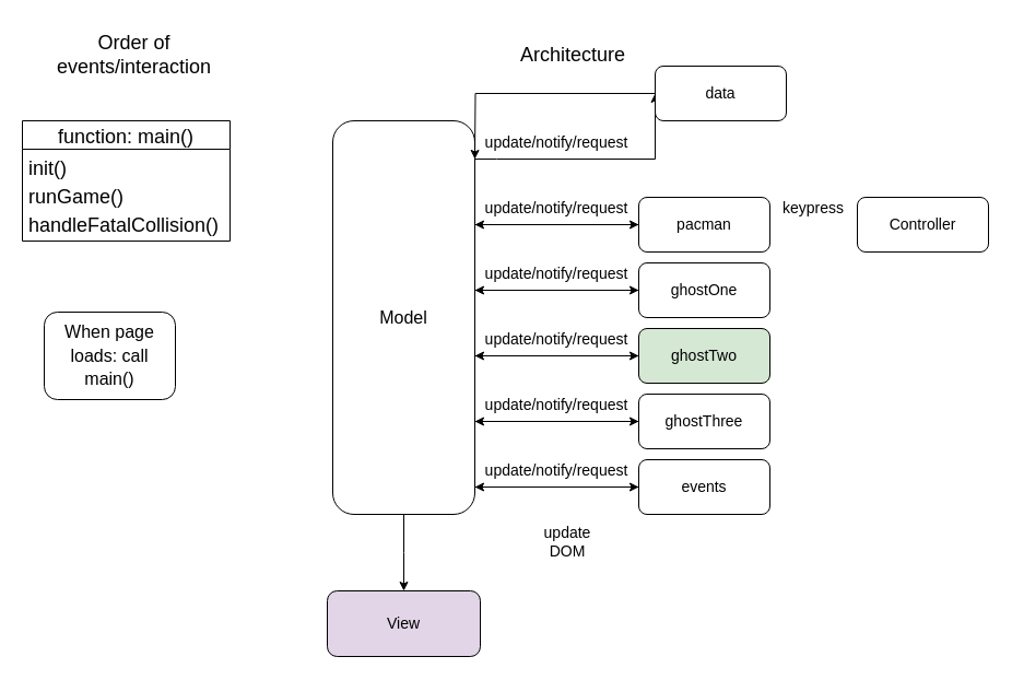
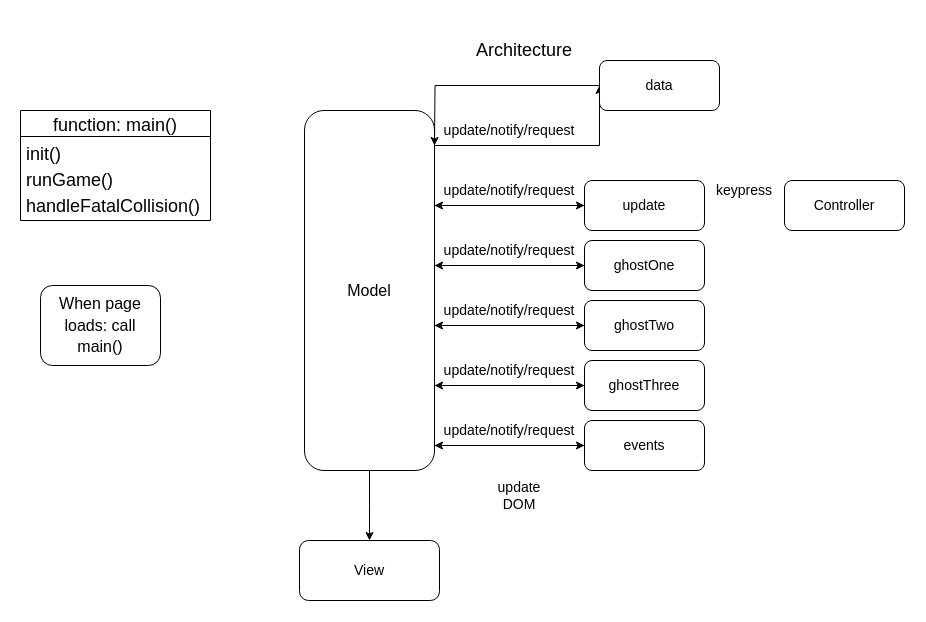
  <mxCell id="0" />
  <mxCell id="1" parent="0" />
  <mxCell id="2" style="edgeStyle=orthogonalEdgeStyle;rounded=0;orthogonalLoop=1;jettySize=auto;html=1;fontSize=14;" edge="1" parent="1" source="8"><mxGeometry relative="1" as="geometry"><mxPoint x="369" y="540" as="targetPoint" /></mxGeometry></mxCell>
  <mxCell id="3" style="edgeStyle=orthogonalEdgeStyle;rounded=0;orthogonalLoop=1;jettySize=auto;html=1;entryX=0;entryY=0.5;entryDx=0;entryDy=0;fontSize=14;" edge="1" parent="1" target="11"><mxGeometry relative="1" as="geometry"><mxPoint x="434" y="205" as="sourcePoint" /><Array as="points"><mxPoint x="454" y="205" /><mxPoint x="454" y="205" /></Array></mxGeometry></mxCell>
  <mxCell id="4" style="edgeStyle=orthogonalEdgeStyle;rounded=0;orthogonalLoop=1;jettySize=auto;html=1;entryX=0;entryY=0.5;entryDx=0;entryDy=0;fontSize=14;" edge="1" parent="1" target="14"><mxGeometry relative="1" as="geometry"><mxPoint x="434" y="265" as="sourcePoint" /><Array as="points"><mxPoint x="454" y="265" /><mxPoint x="454" y="265" /></Array></mxGeometry></mxCell>
  <mxCell id="5" style="edgeStyle=orthogonalEdgeStyle;rounded=0;orthogonalLoop=1;jettySize=auto;html=1;entryX=0;entryY=0.5;entryDx=0;entryDy=0;fontSize=14;" edge="1" parent="1" target="16"><mxGeometry relative="1" as="geometry"><mxPoint x="434" y="325" as="sourcePoint" /><Array as="points"><mxPoint x="474" y="325" /><mxPoint x="474" y="325" /></Array></mxGeometry></mxCell>
  <mxCell id="6" style="edgeStyle=orthogonalEdgeStyle;rounded=0;orthogonalLoop=1;jettySize=auto;html=1;entryX=0;entryY=0.5;entryDx=0;entryDy=0;fontSize=14;" edge="1" parent="1" target="18"><mxGeometry relative="1" as="geometry"><mxPoint x="434" y="385" as="sourcePoint" /><Array as="points"><mxPoint x="454" y="385" /><mxPoint x="454" y="385" /></Array></mxGeometry></mxCell>
  <mxCell id="7" style="edgeStyle=orthogonalEdgeStyle;rounded=0;orthogonalLoop=1;jettySize=auto;html=1;entryX=0;entryY=0.5;entryDx=0;entryDy=0;fontSize=14;" edge="1" parent="1" target="20"><mxGeometry relative="1" as="geometry"><mxPoint x="434" y="445" as="sourcePoint" /><Array as="points"><mxPoint x="454" y="445" /><mxPoint x="454" y="445" /></Array></mxGeometry></mxCell>
  <mxCell id="8" value="&lt;font&gt;&lt;font size=&quot;3&quot;&gt;Model&lt;/font&gt;&lt;br&gt;&lt;/font&gt;" style="rounded=1;whiteSpace=wrap;html=1;" vertex="1" parent="1"><mxGeometry x="304" y="110" width="130" height="360" as="geometry" /></mxCell>
- <mxCell id="9" value="View" style="rounded=1;whiteSpace=wrap;html=1;fontSize=14;fillColor=#e1d5e7;" vertex="1" parent="1"><mxGeometry x="299" y="540" width="140" height="60" as="geometry" /></mxCell>
+ <mxCell id="9" value="View" style="rounded=1;whiteSpace=wrap;html=1;fontSize=14;" vertex="1" parent="1"><mxGeometry x="299" y="540" width="140" height="60" as="geometry" /></mxCell>
  <mxCell id="10" style="edgeStyle=orthogonalEdgeStyle;rounded=0;orthogonalLoop=1;jettySize=auto;html=1;fontSize=14;" edge="1" parent="1" source="11"><mxGeometry relative="1" as="geometry"><mxPoint x="434" y="205" as="targetPoint" /></mxGeometry></mxCell>
- <mxCell id="11" value="pacman" style="rounded=1;whiteSpace=wrap;html=1;fontSize=14;" vertex="1" parent="1"><mxGeometry x="584" y="180" width="120" height="50" as="geometry" /></mxCell>
+ <mxCell id="11" value="update" style="rounded=1;whiteSpace=wrap;html=1;fontSize=14;" vertex="1" parent="1"><mxGeometry x="584" y="180" width="120" height="50" as="geometry" /></mxCell>
  <mxCell id="12" value="Controller" style="rounded=1;whiteSpace=wrap;html=1;fontSize=14;" vertex="1" parent="1"><mxGeometry x="784" y="180" width="120" height="50" as="geometry" /></mxCell>
  <mxCell id="13" style="edgeStyle=orthogonalEdgeStyle;rounded=0;orthogonalLoop=1;jettySize=auto;html=1;fontSize=14;" edge="1" parent="1" source="14"><mxGeometry relative="1" as="geometry"><mxPoint x="434" y="265" as="targetPoint" /></mxGeometry></mxCell>
  <mxCell id="14" value="ghostOne" style="rounded=1;whiteSpace=wrap;html=1;fontSize=14;" vertex="1" parent="1"><mxGeometry x="584" y="240" width="120" height="50" as="geometry" /></mxCell>
  <mxCell id="15" style="edgeStyle=orthogonalEdgeStyle;rounded=0;orthogonalLoop=1;jettySize=auto;html=1;fontSize=14;" edge="1" parent="1" source="16"><mxGeometry relative="1" as="geometry"><mxPoint x="434" y="325" as="targetPoint" /></mxGeometry></mxCell>
- <mxCell id="16" value="ghostTwo" style="rounded=1;whiteSpace=wrap;html=1;fontSize=14;fillColor=#d5e8d4;" vertex="1" parent="1"><mxGeometry x="584" y="300" width="120" height="50" as="geometry" /></mxCell>
+ <mxCell id="16" value="ghostTwo" style="rounded=1;whiteSpace=wrap;html=1;fontSize=14;" vertex="1" parent="1"><mxGeometry x="584" y="300" width="120" height="50" as="geometry" /></mxCell>
  <mxCell id="17" style="edgeStyle=orthogonalEdgeStyle;rounded=0;orthogonalLoop=1;jettySize=auto;html=1;fontSize=14;" edge="1" parent="1" source="18"><mxGeometry relative="1" as="geometry"><mxPoint x="434" y="385" as="targetPoint" /></mxGeometry></mxCell>
  <mxCell id="18" value="ghostThree" style="rounded=1;whiteSpace=wrap;html=1;fontSize=14;" vertex="1" parent="1"><mxGeometry x="584" y="360" width="120" height="50" as="geometry" /></mxCell>
  <mxCell id="19" style="edgeStyle=orthogonalEdgeStyle;rounded=0;orthogonalLoop=1;jettySize=auto;html=1;fontSize=14;" edge="1" parent="1" source="20"><mxGeometry relative="1" as="geometry"><mxPoint x="434" y="445" as="targetPoint" /></mxGeometry></mxCell>
  <mxCell id="20" value="events" style="rounded=1;whiteSpace=wrap;html=1;fontSize=14;" vertex="1" parent="1"><mxGeometry x="584" y="420" width="120" height="50" as="geometry" /></mxCell>
  <mxCell id="21" value="keypress" style="text;html=1;strokeColor=none;fillColor=none;align=center;verticalAlign=middle;whiteSpace=wrap;rounded=0;fontSize=14;" vertex="1" parent="1"><mxGeometry x="704" y="170" width="80" height="40" as="geometry" /></mxCell>
  <mxCell id="22" value="update DOM" style="text;html=1;strokeColor=none;fillColor=none;align=center;verticalAlign=middle;whiteSpace=wrap;rounded=0;fontSize=14;" vertex="1" parent="1"><mxGeometry x="479" y="470" width="80" height="50" as="geometry" /></mxCell>
  <mxCell id="23" value="update/notify/request" style="text;html=1;strokeColor=none;fillColor=none;align=center;verticalAlign=middle;whiteSpace=wrap;rounded=0;fontSize=14;" vertex="1" parent="1"><mxGeometry x="439" y="170" width="140" height="40" as="geometry" /></mxCell>
  <mxCell id="24" value="update/notify/request" style="text;html=1;strokeColor=none;fillColor=none;align=center;verticalAlign=middle;whiteSpace=wrap;rounded=0;fontSize=14;" vertex="1" parent="1"><mxGeometry x="439" y="230" width="140" height="40" as="geometry" /></mxCell>
  <mxCell id="25" value="update/notify/request" style="text;html=1;strokeColor=none;fillColor=none;align=center;verticalAlign=middle;whiteSpace=wrap;rounded=0;fontSize=14;" vertex="1" parent="1"><mxGeometry x="439" y="290" width="140" height="40" as="geometry" /></mxCell>
  <mxCell id="26" value="update/notify/request" style="text;html=1;strokeColor=none;fillColor=none;align=center;verticalAlign=middle;whiteSpace=wrap;rounded=0;fontSize=14;" vertex="1" parent="1"><mxGeometry x="439" y="350" width="140" height="40" as="geometry" /></mxCell>
  <mxCell id="27" value="update/notify/request" style="text;html=1;strokeColor=none;fillColor=none;align=center;verticalAlign=middle;whiteSpace=wrap;rounded=0;fontSize=14;" vertex="1" parent="1"><mxGeometry x="439" y="410" width="140" height="40" as="geometry" /></mxCell>
  <mxCell id="28" style="edgeStyle=orthogonalEdgeStyle;rounded=0;orthogonalLoop=1;jettySize=auto;html=1;entryX=0;entryY=0.5;entryDx=0;entryDy=0;fontSize=14;" edge="1" target="30" parent="1"><mxGeometry relative="1" as="geometry"><mxPoint x="434" y="145" as="sourcePoint" /><Array as="points"><mxPoint x="454" y="145" /><mxPoint x="454" y="145" /></Array></mxGeometry></mxCell>
  <mxCell id="29" style="edgeStyle=orthogonalEdgeStyle;rounded=0;orthogonalLoop=1;jettySize=auto;html=1;fontSize=14;" edge="1" source="30" parent="1"><mxGeometry relative="1" as="geometry"><mxPoint x="434" y="145" as="targetPoint" /></mxGeometry></mxCell>
  <mxCell id="30" value="data" style="rounded=1;whiteSpace=wrap;html=1;fontSize=14;" vertex="1" parent="1"><mxGeometry x="599" y="60" width="120" height="50" as="geometry" /></mxCell>
  <mxCell id="31" value="update/notify/request" style="text;html=1;strokeColor=none;fillColor=none;align=center;verticalAlign=middle;whiteSpace=wrap;rounded=0;fontSize=14;" vertex="1" parent="1"><mxGeometry x="439" y="110" width="140" height="40" as="geometry" /></mxCell>
  <mxCell id="32" value="&lt;font style=&quot;font-size: 18px&quot;&gt;Architecture&lt;/font&gt;" style="text;html=1;strokeColor=none;fillColor=none;align=center;verticalAlign=middle;whiteSpace=wrap;rounded=0;fontSize=14;" vertex="1" parent="1"><mxGeometry x="469" y="35" width="110" height="30" as="geometry" /></mxCell>
- <mxCell id="33" value="&lt;font style=&quot;font-size: 18px&quot;&gt;Order of events/interaction&lt;/font&gt;" style="text;html=1;strokeColor=none;fillColor=none;align=center;verticalAlign=middle;whiteSpace=wrap;rounded=0;fontSize=14;" vertex="1" parent="1"><mxGeometry x="35" y="20" width="175" height="60" as="geometry" /></mxCell>
  <mxCell id="34" value="function: main()" style="swimlane;fontStyle=0;childLayout=stackLayout;horizontal=1;startSize=26;fillColor=none;horizontalStack=0;resizeParent=1;resizeParentMax=0;resizeLast=0;collapsible=1;marginBottom=0;fontSize=18;" vertex="1" parent="1"><mxGeometry x="20" y="110" width="190" height="110" as="geometry" /></mxCell>
  <mxCell id="35" value="init()" style="text;strokeColor=none;fillColor=none;align=left;verticalAlign=top;spacingLeft=4;spacingRight=4;overflow=hidden;rotatable=0;points=[[0,0.5],[1,0.5]];portConstraint=eastwest;fontSize=18;" vertex="1" parent="34"><mxGeometry y="26" width="190" height="26" as="geometry" /></mxCell>
  <mxCell id="36" value="runGame()" style="text;strokeColor=none;fillColor=none;align=left;verticalAlign=top;spacingLeft=4;spacingRight=4;overflow=hidden;rotatable=0;points=[[0,0.5],[1,0.5]];portConstraint=eastwest;fontSize=18;" vertex="1" parent="34"><mxGeometry y="52" width="190" height="26" as="geometry" /></mxCell>
  <mxCell id="37" value="handleFatalCollision()" style="text;strokeColor=none;fillColor=none;align=left;verticalAlign=top;spacingLeft=4;spacingRight=4;overflow=hidden;rotatable=0;points=[[0,0.5],[1,0.5]];portConstraint=eastwest;fontSize=18;" vertex="1" parent="34"><mxGeometry y="78" width="190" height="32" as="geometry" /></mxCell>
  <mxCell id="38" value="&lt;font size=&quot;3&quot;&gt;When page loads: call main()&lt;/font&gt;" style="rounded=1;whiteSpace=wrap;html=1;fontSize=18;" vertex="1" parent="1"><mxGeometry x="40" y="285" width="120" height="80" as="geometry" /></mxCell>
